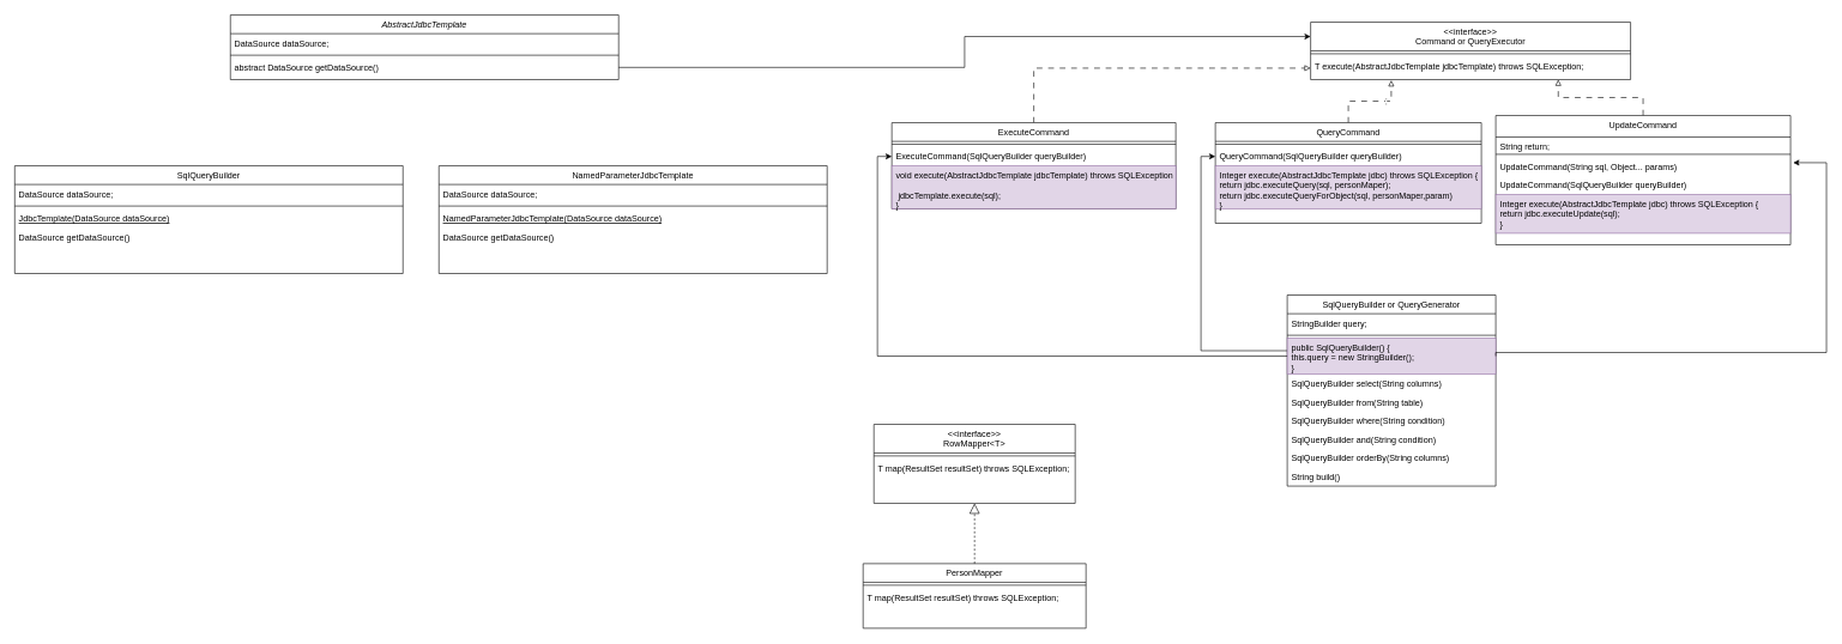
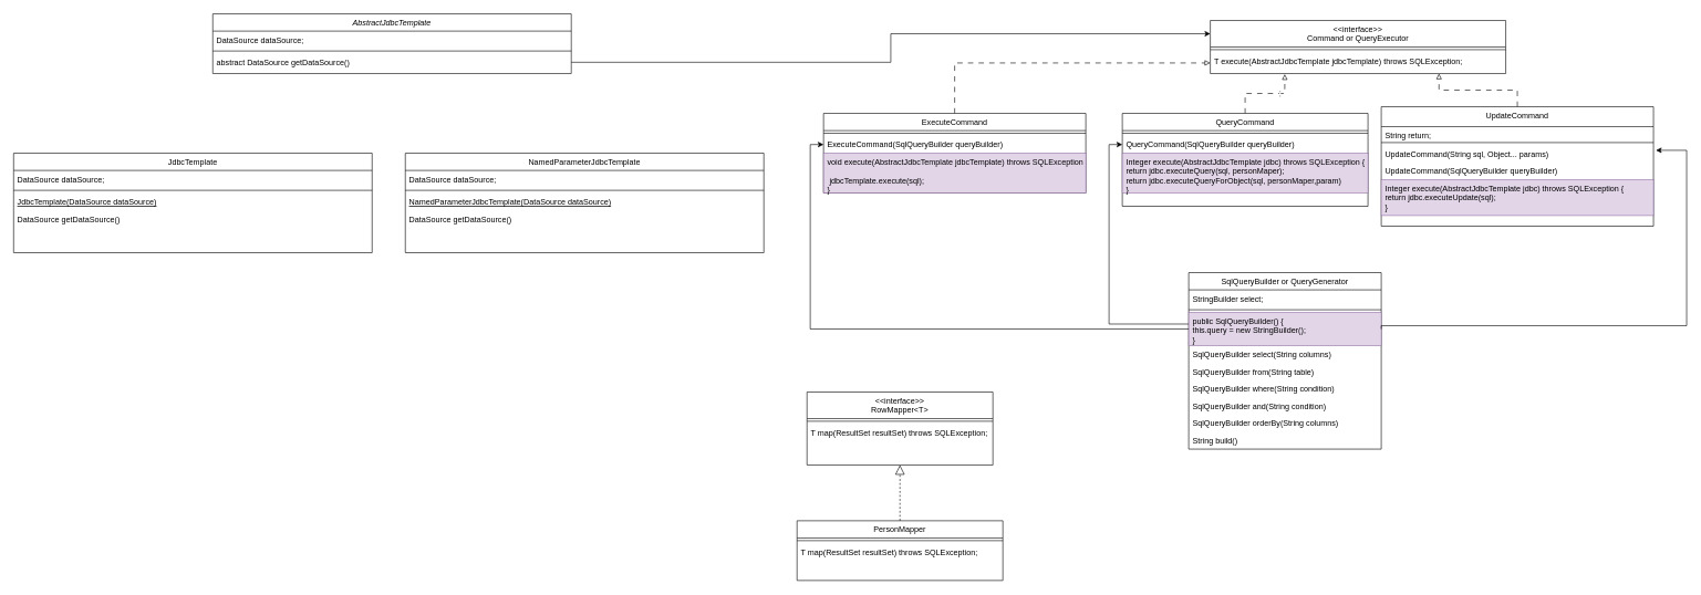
  <mxCell id="0" />
  <mxCell id="1" parent="0" />
  <mxCell id="2" value="AbstractJdbcTemplate" style="swimlane;fontStyle=2;align=center;verticalAlign=top;childLayout=stackLayout;horizontal=1;startSize=26;horizontalStack=0;resizeParent=1;resizeLast=0;collapsible=1;marginBottom=0;rounded=0;shadow=0;strokeWidth=1;" parent="1" vertex="1"><mxGeometry x="320" y="20" width="540" height="90" as="geometry"><mxRectangle x="160" y="150" width="160" height="26" as="alternateBounds" /></mxGeometry></mxCell>
  <mxCell id="3" value="DataSource dataSource;" style="text;align=left;verticalAlign=top;spacingLeft=4;spacingRight=4;overflow=hidden;rotatable=0;points=[[0,0.5],[1,0.5]];portConstraint=eastwest;rounded=0;shadow=0;html=0;" parent="2" vertex="1"><mxGeometry y="26" width="540" height="26" as="geometry" /></mxCell>
  <mxCell id="4" value="" style="line;html=1;strokeWidth=1;align=left;verticalAlign=middle;spacingTop=-1;spacingLeft=3;spacingRight=3;rotatable=0;labelPosition=right;points=[];portConstraint=eastwest;" parent="2" vertex="1"><mxGeometry y="52" width="540" height="8" as="geometry" /></mxCell>
  <mxCell id="5" value="abstract DataSource getDataSource()" style="text;align=left;verticalAlign=top;spacingLeft=4;spacingRight=4;overflow=hidden;rotatable=0;points=[[0,0.5],[1,0.5]];portConstraint=eastwest;" parent="2" vertex="1"><mxGeometry y="60" width="540" height="26" as="geometry" /></mxCell>
- <mxCell id="6" value="SqlQueryBuilder" style="swimlane;fontStyle=0;align=center;verticalAlign=top;childLayout=stackLayout;horizontal=1;startSize=26;horizontalStack=0;resizeParent=1;resizeLast=0;collapsible=1;marginBottom=0;rounded=0;shadow=0;strokeWidth=1;" parent="1" vertex="1"><mxGeometry x="20" y="230" width="540" height="150" as="geometry"><mxRectangle x="130" y="380" width="160" height="26" as="alternateBounds" /></mxGeometry></mxCell>
+ <mxCell id="6" value="JdbcTemplate" style="swimlane;fontStyle=0;align=center;verticalAlign=top;childLayout=stackLayout;horizontal=1;startSize=26;horizontalStack=0;resizeParent=1;resizeLast=0;collapsible=1;marginBottom=0;rounded=0;shadow=0;strokeWidth=1;" parent="1" vertex="1"><mxGeometry x="20" y="230" width="540" height="150" as="geometry"><mxRectangle x="130" y="380" width="160" height="26" as="alternateBounds" /></mxGeometry></mxCell>
  <mxCell id="7" value="DataSource dataSource;" style="text;align=left;verticalAlign=top;spacingLeft=4;spacingRight=4;overflow=hidden;rotatable=0;points=[[0,0.5],[1,0.5]];portConstraint=eastwest;" parent="6" vertex="1"><mxGeometry y="26" width="540" height="26" as="geometry" /></mxCell>
  <mxCell id="8" value="" style="line;html=1;strokeWidth=1;align=left;verticalAlign=middle;spacingTop=-1;spacingLeft=3;spacingRight=3;rotatable=0;labelPosition=right;points=[];portConstraint=eastwest;" parent="6" vertex="1"><mxGeometry y="52" width="540" height="8" as="geometry" /></mxCell>
  <mxCell id="9" value="JdbcTemplate(DataSource dataSource)" style="text;align=left;verticalAlign=top;spacingLeft=4;spacingRight=4;overflow=hidden;rotatable=0;points=[[0,0.5],[1,0.5]];portConstraint=eastwest;fontStyle=4" parent="6" vertex="1"><mxGeometry y="60" width="540" height="26" as="geometry" /></mxCell>
  <mxCell id="10" value="DataSource getDataSource()" style="text;align=left;verticalAlign=top;spacingLeft=4;spacingRight=4;overflow=hidden;rotatable=0;points=[[0,0.5],[1,0.5]];portConstraint=eastwest;" parent="6" vertex="1"><mxGeometry y="86" width="540" height="26" as="geometry" /></mxCell>
  <mxCell id="11" value="PersonMapper" style="swimlane;fontStyle=0;align=center;verticalAlign=top;childLayout=stackLayout;horizontal=1;startSize=26;horizontalStack=0;resizeParent=1;resizeLast=0;collapsible=1;marginBottom=0;rounded=0;shadow=0;strokeWidth=1;" parent="1" vertex="1"><mxGeometry x="1200" y="784" width="310" height="90" as="geometry"><mxRectangle x="550" y="140" width="160" height="26" as="alternateBounds" /></mxGeometry></mxCell>
  <mxCell id="12" value="" style="line;html=1;strokeWidth=1;align=left;verticalAlign=middle;spacingTop=-1;spacingLeft=3;spacingRight=3;rotatable=0;labelPosition=right;points=[];portConstraint=eastwest;" parent="11" vertex="1"><mxGeometry y="26" width="310" height="8" as="geometry" /></mxCell>
  <mxCell id="13" value="T map(ResultSet resultSet) throws SQLException;" style="text;align=left;verticalAlign=top;spacingLeft=4;spacingRight=4;overflow=hidden;rotatable=0;points=[[0,0.5],[1,0.5]];portConstraint=eastwest;" parent="11" vertex="1"><mxGeometry y="34" width="310" height="26" as="geometry" /></mxCell>
  <mxCell id="14" value="&lt;&lt;interface&gt;&gt;&#10;RowMapper&lt;T&gt;" style="swimlane;fontStyle=0;align=center;verticalAlign=top;childLayout=stackLayout;horizontal=1;startSize=40;horizontalStack=0;resizeParent=1;resizeLast=0;collapsible=1;marginBottom=0;rounded=0;shadow=0;strokeWidth=1;" parent="1" vertex="1"><mxGeometry x="1215" y="590" width="280" height="110" as="geometry"><mxRectangle x="550" y="140" width="160" height="26" as="alternateBounds" /></mxGeometry></mxCell>
  <mxCell id="15" value="" style="line;html=1;strokeWidth=1;align=left;verticalAlign=middle;spacingTop=-1;spacingLeft=3;spacingRight=3;rotatable=0;labelPosition=right;points=[];portConstraint=eastwest;" parent="14" vertex="1"><mxGeometry y="40" width="280" height="8" as="geometry" /></mxCell>
  <mxCell id="16" value="T map(ResultSet resultSet) throws SQLException;" style="text;align=left;verticalAlign=top;spacingLeft=4;spacingRight=4;overflow=hidden;rotatable=0;points=[[0,0.5],[1,0.5]];portConstraint=eastwest;" parent="14" vertex="1"><mxGeometry y="48" width="280" height="26" as="geometry" /></mxCell>
  <mxCell id="17" style="edgeStyle=orthogonalEdgeStyle;rounded=0;orthogonalLoop=1;jettySize=auto;html=1;entryX=0;entryY=0.5;entryDx=0;entryDy=0;exitX=0.002;exitY=0.35;exitDx=0;exitDy=0;exitPerimeter=0;" parent="1" source="21" target="36" edge="1"><mxGeometry relative="1" as="geometry"><mxPoint x="2369.94" y="250" as="sourcePoint" /></mxGeometry></mxCell>
  <mxCell id="18" value="SqlQueryBuilder or QueryGenerator" style="swimlane;fontStyle=0;align=center;verticalAlign=top;childLayout=stackLayout;horizontal=1;startSize=26;horizontalStack=0;resizeParent=1;resizeLast=0;collapsible=1;marginBottom=0;rounded=0;shadow=0;strokeWidth=1;" parent="1" vertex="1"><mxGeometry x="1789.94" y="410" width="290" height="266" as="geometry"><mxRectangle x="550" y="140" width="160" height="26" as="alternateBounds" /></mxGeometry></mxCell>
- <mxCell id="19" value="StringBuilder query;" style="text;align=left;verticalAlign=top;spacingLeft=4;spacingRight=4;overflow=hidden;rotatable=0;points=[[0,0.5],[1,0.5]];portConstraint=eastwest;rounded=0;shadow=0;html=0;" parent="18" vertex="1"><mxGeometry y="26" width="290" height="26" as="geometry" /></mxCell>
+ <mxCell id="19" value="StringBuilder select;" style="text;align=left;verticalAlign=top;spacingLeft=4;spacingRight=4;overflow=hidden;rotatable=0;points=[[0,0.5],[1,0.5]];portConstraint=eastwest;rounded=0;shadow=0;html=0;" parent="18" vertex="1"><mxGeometry y="26" width="290" height="26" as="geometry" /></mxCell>
  <mxCell id="20" value="" style="line;html=1;strokeWidth=1;align=left;verticalAlign=middle;spacingTop=-1;spacingLeft=3;spacingRight=3;rotatable=0;labelPosition=right;points=[];portConstraint=eastwest;" parent="18" vertex="1"><mxGeometry y="52" width="290" height="8" as="geometry" /></mxCell>
  <mxCell id="21" value="public SqlQueryBuilder() {&#10;    this.query = new StringBuilder();&#10;}" style="text;align=left;verticalAlign=top;spacingLeft=4;spacingRight=4;overflow=hidden;rotatable=0;points=[[0,0.5],[1,0.5]];portConstraint=eastwest;fillColor=#e1d5e7;strokeColor=#9673a6;" parent="18" vertex="1"><mxGeometry y="60" width="290" height="50" as="geometry" /></mxCell>
  <mxCell id="22" value="SqlQueryBuilder select(String columns)" style="text;align=left;verticalAlign=top;spacingLeft=4;spacingRight=4;overflow=hidden;rotatable=0;points=[[0,0.5],[1,0.5]];portConstraint=eastwest;" parent="18" vertex="1"><mxGeometry y="110" width="290" height="26" as="geometry" /></mxCell>
  <mxCell id="23" value="SqlQueryBuilder from(String table)" style="text;align=left;verticalAlign=top;spacingLeft=4;spacingRight=4;overflow=hidden;rotatable=0;points=[[0,0.5],[1,0.5]];portConstraint=eastwest;" parent="18" vertex="1"><mxGeometry y="136" width="290" height="26" as="geometry" /></mxCell>
  <mxCell id="24" value="SqlQueryBuilder where(String condition)" style="text;align=left;verticalAlign=top;spacingLeft=4;spacingRight=4;overflow=hidden;rotatable=0;points=[[0,0.5],[1,0.5]];portConstraint=eastwest;" parent="18" vertex="1"><mxGeometry y="162" width="290" height="26" as="geometry" /></mxCell>
  <mxCell id="25" value="SqlQueryBuilder and(String condition)" style="text;align=left;verticalAlign=top;spacingLeft=4;spacingRight=4;overflow=hidden;rotatable=0;points=[[0,0.5],[1,0.5]];portConstraint=eastwest;" parent="18" vertex="1"><mxGeometry y="188" width="290" height="26" as="geometry" /></mxCell>
  <mxCell id="26" value="SqlQueryBuilder orderBy(String columns)" style="text;align=left;verticalAlign=top;spacingLeft=4;spacingRight=4;overflow=hidden;rotatable=0;points=[[0,0.5],[1,0.5]];portConstraint=eastwest;" parent="18" vertex="1"><mxGeometry y="214" width="290" height="26" as="geometry" /></mxCell>
  <mxCell id="27" value="String build()" style="text;align=left;verticalAlign=top;spacingLeft=4;spacingRight=4;overflow=hidden;rotatable=0;points=[[0,0.5],[1,0.5]];portConstraint=eastwest;" parent="18" vertex="1"><mxGeometry y="240" width="290" height="26" as="geometry" /></mxCell>
  <mxCell id="28" value="" style="endArrow=block;dashed=1;endFill=0;endSize=12;html=1;rounded=0;entryX=0.5;entryY=1;entryDx=0;entryDy=0;exitX=0.5;exitY=0;exitDx=0;exitDy=0;" parent="1" source="11" target="14" edge="1"><mxGeometry width="160" relative="1" as="geometry"><mxPoint x="1035" y="934" as="sourcePoint" /><mxPoint x="1195" y="934" as="targetPoint" /><Array as="points" /></mxGeometry></mxCell>
  <mxCell id="29" value="&lt;&lt;interface&gt;&gt;&#10;Command or QueryExecutor" style="swimlane;fontStyle=0;align=center;verticalAlign=top;childLayout=stackLayout;horizontal=1;startSize=40;horizontalStack=0;resizeParent=1;resizeLast=0;collapsible=1;marginBottom=0;rounded=0;shadow=0;strokeWidth=1;" parent="1" vertex="1"><mxGeometry x="1822.44" y="30" width="445" height="80" as="geometry"><mxRectangle x="550" y="140" width="160" height="26" as="alternateBounds" /></mxGeometry></mxCell>
  <mxCell id="30" value="" style="line;html=1;strokeWidth=1;align=left;verticalAlign=middle;spacingTop=-1;spacingLeft=3;spacingRight=3;rotatable=0;labelPosition=right;points=[];portConstraint=eastwest;" parent="29" vertex="1"><mxGeometry y="40" width="445" height="8" as="geometry" /></mxCell>
  <mxCell id="31" value=" T execute(AbstractJdbcTemplate jdbcTemplate) throws SQLException;" style="text;align=left;verticalAlign=top;spacingLeft=4;spacingRight=4;overflow=hidden;rotatable=0;points=[[0,0.5],[1,0.5]];portConstraint=eastwest;" parent="29" vertex="1"><mxGeometry y="48" width="445" height="32" as="geometry" /></mxCell>
  <mxCell id="32" style="edgeStyle=orthogonalEdgeStyle;rounded=0;orthogonalLoop=1;jettySize=auto;html=1;dashed=1;dashPattern=8 8;endArrow=block;endFill=0;entryX=0.252;entryY=1.028;entryDx=0;entryDy=0;entryPerimeter=0;" parent="1" source="34" target="31" edge="1"><mxGeometry relative="1" as="geometry"><mxPoint x="2759.94" y="-60" as="targetPoint" /></mxGeometry></mxCell>
  <mxCell id="33" value="&lt;hr&gt;&lt;hr&gt;" style="edgeLabel;html=1;align=center;verticalAlign=middle;resizable=0;points=[];" parent="32" vertex="1" connectable="0"><mxGeometry x="0.386" relative="1" as="geometry"><mxPoint as="offset" /></mxGeometry></mxCell>
  <mxCell id="34" value="QueryCommand" style="swimlane;fontStyle=0;align=center;verticalAlign=top;childLayout=stackLayout;horizontal=1;startSize=26;horizontalStack=0;resizeParent=1;resizeLast=0;collapsible=1;marginBottom=0;rounded=0;shadow=0;strokeWidth=1;" parent="1" vertex="1"><mxGeometry x="1689.94" y="170" width="370" height="140" as="geometry"><mxRectangle x="340" y="380" width="170" height="26" as="alternateBounds" /></mxGeometry></mxCell>
  <mxCell id="35" value="" style="line;html=1;strokeWidth=1;align=left;verticalAlign=middle;spacingTop=-1;spacingLeft=3;spacingRight=3;rotatable=0;labelPosition=right;points=[];portConstraint=eastwest;" parent="34" vertex="1"><mxGeometry y="26" width="370" height="8" as="geometry" /></mxCell>
  <mxCell id="36" value=" QueryCommand(SqlQueryBuilder queryBuilder)" style="text;align=left;verticalAlign=top;spacingLeft=4;spacingRight=4;overflow=hidden;rotatable=0;points=[[0,0.5],[1,0.5]];portConstraint=eastwest;" parent="34" vertex="1"><mxGeometry y="34" width="370" height="26" as="geometry" /></mxCell>
  <mxCell id="37" value="Integer execute(AbstractJdbcTemplate jdbc) throws SQLException {&#10;return jdbc.executeQuery(sql, personMaper);&#10;return jdbc.executeQueryForObject(sql, personMaper,param)&#10;}" style="text;align=left;verticalAlign=top;spacingLeft=4;spacingRight=4;overflow=hidden;rotatable=0;points=[[0,0.5],[1,0.5]];portConstraint=eastwest;fillColor=#e1d5e7;strokeColor=#9673a6;" parent="34" vertex="1"><mxGeometry y="60" width="370" height="60" as="geometry" /></mxCell>
  <mxCell id="38" style="edgeStyle=orthogonalEdgeStyle;rounded=0;orthogonalLoop=1;jettySize=auto;html=1;entryX=0.774;entryY=1;entryDx=0;entryDy=0;entryPerimeter=0;dashed=1;dashPattern=8 8;endArrow=block;endFill=0;" parent="1" source="39" target="31" edge="1"><mxGeometry relative="1" as="geometry"><mxPoint x="2089.94" y="120" as="targetPoint" /></mxGeometry></mxCell>
  <mxCell id="39" value="UpdateCommand" style="swimlane;fontStyle=0;align=center;verticalAlign=top;childLayout=stackLayout;horizontal=1;startSize=30;horizontalStack=0;resizeParent=1;resizeLast=0;collapsible=1;marginBottom=0;rounded=0;shadow=0;strokeWidth=1;" parent="1" vertex="1"><mxGeometry x="2079.94" y="160" width="410" height="180" as="geometry"><mxRectangle x="340" y="380" width="170" height="26" as="alternateBounds" /></mxGeometry></mxCell>
  <mxCell id="40" value="String return;" style="text;align=left;verticalAlign=top;spacingLeft=4;spacingRight=4;overflow=hidden;rotatable=0;points=[[0,0.5],[1,0.5]];portConstraint=eastwest;" vertex="1" parent="39"><mxGeometry y="30" width="410" height="20" as="geometry" /></mxCell>
  <mxCell id="41" value="" style="line;html=1;strokeWidth=1;align=left;verticalAlign=middle;spacingTop=-1;spacingLeft=3;spacingRight=3;rotatable=0;labelPosition=right;points=[];portConstraint=eastwest;" parent="39" vertex="1"><mxGeometry y="50" width="410" height="8" as="geometry" /></mxCell>
  <mxCell id="42" value="UpdateCommand(String sql, Object... params) " style="text;align=left;verticalAlign=top;spacingLeft=4;spacingRight=4;overflow=hidden;rotatable=0;points=[[0,0.5],[1,0.5]];portConstraint=eastwest;" parent="39" vertex="1"><mxGeometry y="58" width="410" height="26" as="geometry" /></mxCell>
  <mxCell id="43" value=" UpdateCommand(SqlQueryBuilder queryBuilder)" style="text;align=left;verticalAlign=top;spacingLeft=4;spacingRight=4;overflow=hidden;rotatable=0;points=[[0,0.5],[1,0.5]];portConstraint=eastwest;" parent="39" vertex="1"><mxGeometry y="84" width="410" height="26" as="geometry" /></mxCell>
  <mxCell id="44" value="Integer execute(AbstractJdbcTemplate jdbc) throws SQLException {&#10;        return jdbc.executeUpdate(sql);&#10;    }" style="text;align=left;verticalAlign=top;spacingLeft=4;spacingRight=4;overflow=hidden;rotatable=0;points=[[0,0.5],[1,0.5]];portConstraint=eastwest;fillColor=#e1d5e7;strokeColor=#9673a6;" parent="39" vertex="1"><mxGeometry y="110" width="410" height="54" as="geometry" /></mxCell>
  <mxCell id="45" style="edgeStyle=orthogonalEdgeStyle;rounded=0;orthogonalLoop=1;jettySize=auto;html=1;entryX=1.009;entryY=0.295;entryDx=0;entryDy=0;entryPerimeter=0;exitX=1;exitY=0.5;exitDx=0;exitDy=0;" parent="1" source="21" target="42" edge="1"><mxGeometry relative="1" as="geometry"><Array as="points"><mxPoint x="2079.94" y="490" /><mxPoint x="2539.94" y="490" /><mxPoint x="2539.94" y="226" /></Array></mxGeometry></mxCell>
  <mxCell id="46" value="NamedParameterJdbcTemplate" style="swimlane;fontStyle=0;align=center;verticalAlign=top;childLayout=stackLayout;horizontal=1;startSize=26;horizontalStack=0;resizeParent=1;resizeLast=0;collapsible=1;marginBottom=0;rounded=0;shadow=0;strokeWidth=1;" parent="1" vertex="1"><mxGeometry x="610" y="230" width="540" height="150" as="geometry"><mxRectangle x="130" y="380" width="160" height="26" as="alternateBounds" /></mxGeometry></mxCell>
  <mxCell id="47" value="DataSource dataSource;" style="text;align=left;verticalAlign=top;spacingLeft=4;spacingRight=4;overflow=hidden;rotatable=0;points=[[0,0.5],[1,0.5]];portConstraint=eastwest;" parent="46" vertex="1"><mxGeometry y="26" width="540" height="26" as="geometry" /></mxCell>
  <mxCell id="48" value="" style="line;html=1;strokeWidth=1;align=left;verticalAlign=middle;spacingTop=-1;spacingLeft=3;spacingRight=3;rotatable=0;labelPosition=right;points=[];portConstraint=eastwest;" parent="46" vertex="1"><mxGeometry y="52" width="540" height="8" as="geometry" /></mxCell>
  <mxCell id="49" value="NamedParameterJdbcTemplate(DataSource dataSource)" style="text;align=left;verticalAlign=top;spacingLeft=4;spacingRight=4;overflow=hidden;rotatable=0;points=[[0,0.5],[1,0.5]];portConstraint=eastwest;fontStyle=4" parent="46" vertex="1"><mxGeometry y="60" width="540" height="26" as="geometry" /></mxCell>
  <mxCell id="50" value="DataSource getDataSource()" style="text;align=left;verticalAlign=top;spacingLeft=4;spacingRight=4;overflow=hidden;rotatable=0;points=[[0,0.5],[1,0.5]];portConstraint=eastwest;" parent="46" vertex="1"><mxGeometry y="86" width="540" height="26" as="geometry" /></mxCell>
  <mxCell id="51" style="edgeStyle=orthogonalEdgeStyle;rounded=0;orthogonalLoop=1;jettySize=auto;html=1;entryX=0;entryY=0.5;entryDx=0;entryDy=0;dashed=1;dashPattern=8 8;endArrow=block;endFill=0;" edge="1" parent="1" source="52" target="31"><mxGeometry relative="1" as="geometry" /></mxCell>
  <mxCell id="52" value="ExecuteCommand" style="swimlane;fontStyle=0;align=center;verticalAlign=top;childLayout=stackLayout;horizontal=1;startSize=26;horizontalStack=0;resizeParent=1;resizeLast=0;collapsible=1;marginBottom=0;rounded=0;shadow=0;strokeWidth=1;" vertex="1" parent="1"><mxGeometry x="1239.94" y="170" width="395" height="120" as="geometry"><mxRectangle x="340" y="380" width="170" height="26" as="alternateBounds" /></mxGeometry></mxCell>
  <mxCell id="53" value="" style="line;html=1;strokeWidth=1;align=left;verticalAlign=middle;spacingTop=-1;spacingLeft=3;spacingRight=3;rotatable=0;labelPosition=right;points=[];portConstraint=eastwest;" vertex="1" parent="52"><mxGeometry y="26" width="395" height="8" as="geometry" /></mxCell>
  <mxCell id="54" value="ExecuteCommand(SqlQueryBuilder queryBuilder)" style="text;align=left;verticalAlign=top;spacingLeft=4;spacingRight=4;overflow=hidden;rotatable=0;points=[[0,0.5],[1,0.5]];portConstraint=eastwest;" vertex="1" parent="52"><mxGeometry y="34" width="395" height="26" as="geometry" /></mxCell>
  <mxCell id="55" value="void execute(AbstractJdbcTemplate jdbcTemplate) throws SQLException {&#10;&#10; jdbcTemplate.execute(sql);&#10;}" style="text;align=left;verticalAlign=top;spacingLeft=4;spacingRight=4;overflow=hidden;rotatable=0;points=[[0,0.5],[1,0.5]];portConstraint=eastwest;fillColor=#e1d5e7;strokeColor=#9673a6;" vertex="1" parent="52"><mxGeometry y="60" width="395" height="60" as="geometry" /></mxCell>
  <mxCell id="56" style="edgeStyle=orthogonalEdgeStyle;rounded=0;orthogonalLoop=1;jettySize=auto;html=1;entryX=0;entryY=0.5;entryDx=0;entryDy=0;" edge="1" parent="1" source="21" target="54"><mxGeometry relative="1" as="geometry" /></mxCell>
  <mxCell id="57" style="edgeStyle=orthogonalEdgeStyle;rounded=0;orthogonalLoop=1;jettySize=auto;html=1;entryX=0;entryY=0.25;entryDx=0;entryDy=0;" edge="1" parent="1" source="5" target="29"><mxGeometry relative="1" as="geometry" /></mxCell>
